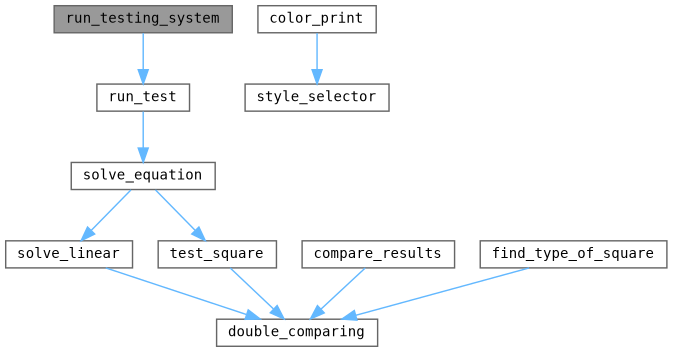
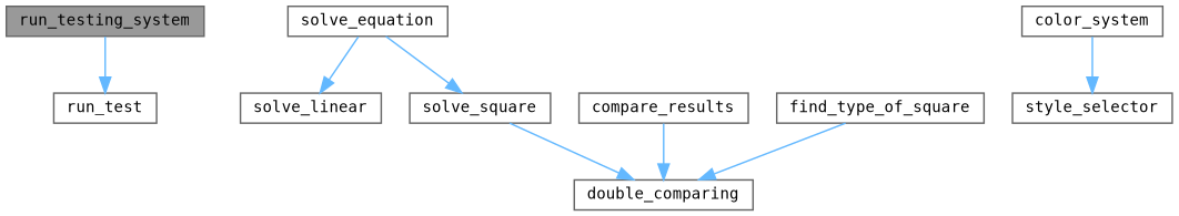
  digraph {
    fontname="DejaVu Sans Mono"
    rankdir=TB
    node [color=grey40 fillcolor=white fontname="DejaVu Sans Mono" fontsize=10 shape=box style=filled]
    edge [color=steelblue1 fontname="DejaVu Sans Mono" fontsize=10 labelfontname=Helvetica labelfontsize=10 style=solid]
    n1 [color=gray40 fillcolor=grey60 fontcolor=black height=0.2 label=run_testing_system width=0.4]
    n2 [height=0.2 label=run_test width=0.4]
    n3 [height=0.2 label=solve_equation width=0.4]
-   n4 [height=0.2 label=color_print width=0.4]
+   n4 [height=0.2 label=color_system width=0.4]
    n5 [height=0.2 label=style_selector width=0.4]
    n6 [height=0.2 label=compare_results width=0.4]
    n7 [height=0.2 label=double_comparing width=0.4]
    n8 [height=0.2 label=solve_linear width=0.4]
-   n9 [height=0.2 label=test_square width=0.4]
+   n9 [height=0.2 label=solve_square width=0.4]
    n10 [height=0.2 label=find_type_of_square width=0.4]
    n1 -> n2
-   n2 -> n3
    n3 -> n8
    n3 -> n9
    n4 -> n5
    n6 -> n7
-   n8 -> n7
    n9 -> n7
    n10 -> n7
  }
